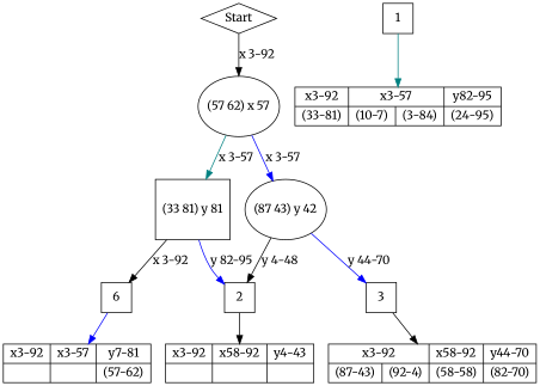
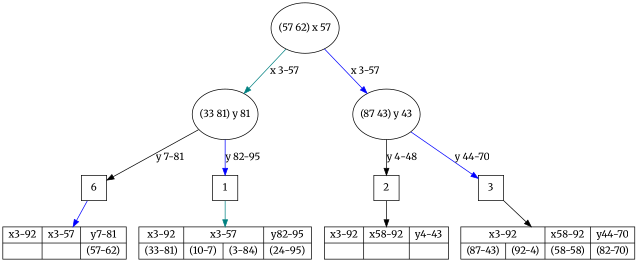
  digraph {
    fontname=Merriweather
    node [fontname=Merriweather shape=rectangle]
    edge [color=black fontname=Merriweather]
-   n1 [label=Start shape=diamond]
    n2 [height=1 label="(57 62) x 57" width=1 shape=""]
-   n3 [height=1 label="(33 81) y 81" width=1 shape=box]
-   n4 [height=1 label="(87 43) y 42" width=1 shape=""]
+   n3 [height=1 label="(33 81) y 81" width=1 shape=""]
+   n4 [height=1 label="(87 43) y 43" width=1 shape=""]
    n5 [height=0.5 label=6 width=0.5]
    n6 [height=0.5 label=1 width=0.5]
    n7 [height=0.5 label=2 width=0.5]
    n8 [height=0.5 label=3 width=0.5]
    n9 [label=" {x3-92|{}}|{x3-57|{}}|{y7-81|{ (57-62)}}" shape=record]
    n10 [label=" {x3-92|{ (33-81)}}|{x3-57|{ (10-7)|(3-84)}}|{y82-95|{ (24-95)}}" shape=record]
    n11 [label=" {x3-92|{}}|{x58-92|{}}|{y4-43|{}}" shape=record]
    n12 [label=" {x3-92|{ (87-43)|(92-4)}}|{x58-92|{ (58-58)}}|{y44-70|{ (82-70)}}" shape=record]
-   n1 -> n2 [label="x 3-92"]
    n2 -> n3 [color=teal label="x 3-57"]
    n2 -> n4 [color=blue label="x 3-57"]
-   n3 -> n5 [label="x 3-92"]
-   n3 -> n7 [color=blue label="y 82-95"]
+   n3 -> n5 [label="y 7-81"]
+   n3 -> n6 [color=blue label="y 82-95"]
    n4 -> n7 [label="y 4-48"]
    n4 -> n8 [color=blue label="y 44-70"]
    n5 -> n9 [color=blue]
    n6 -> n10 [color=teal]
    n7 -> n11
    n8 -> n12
  }
